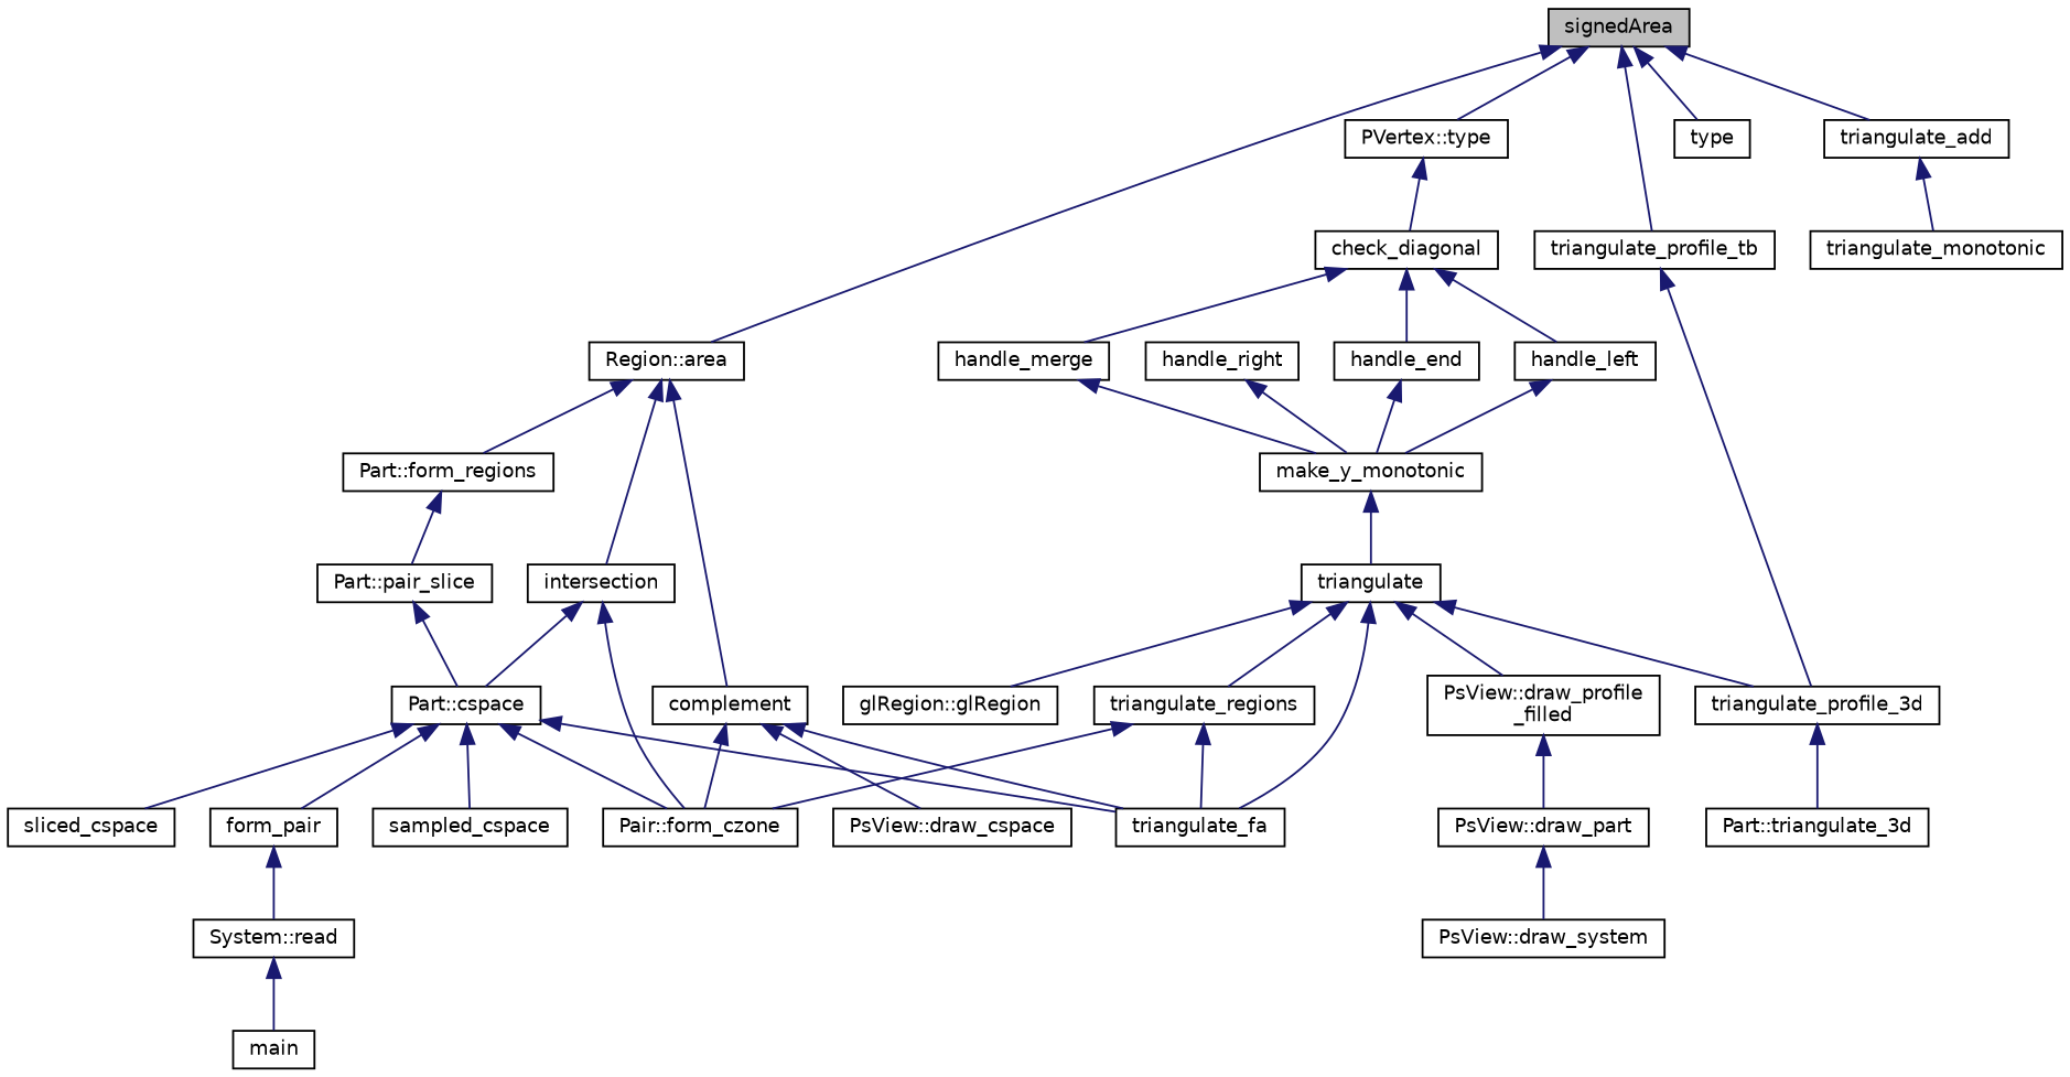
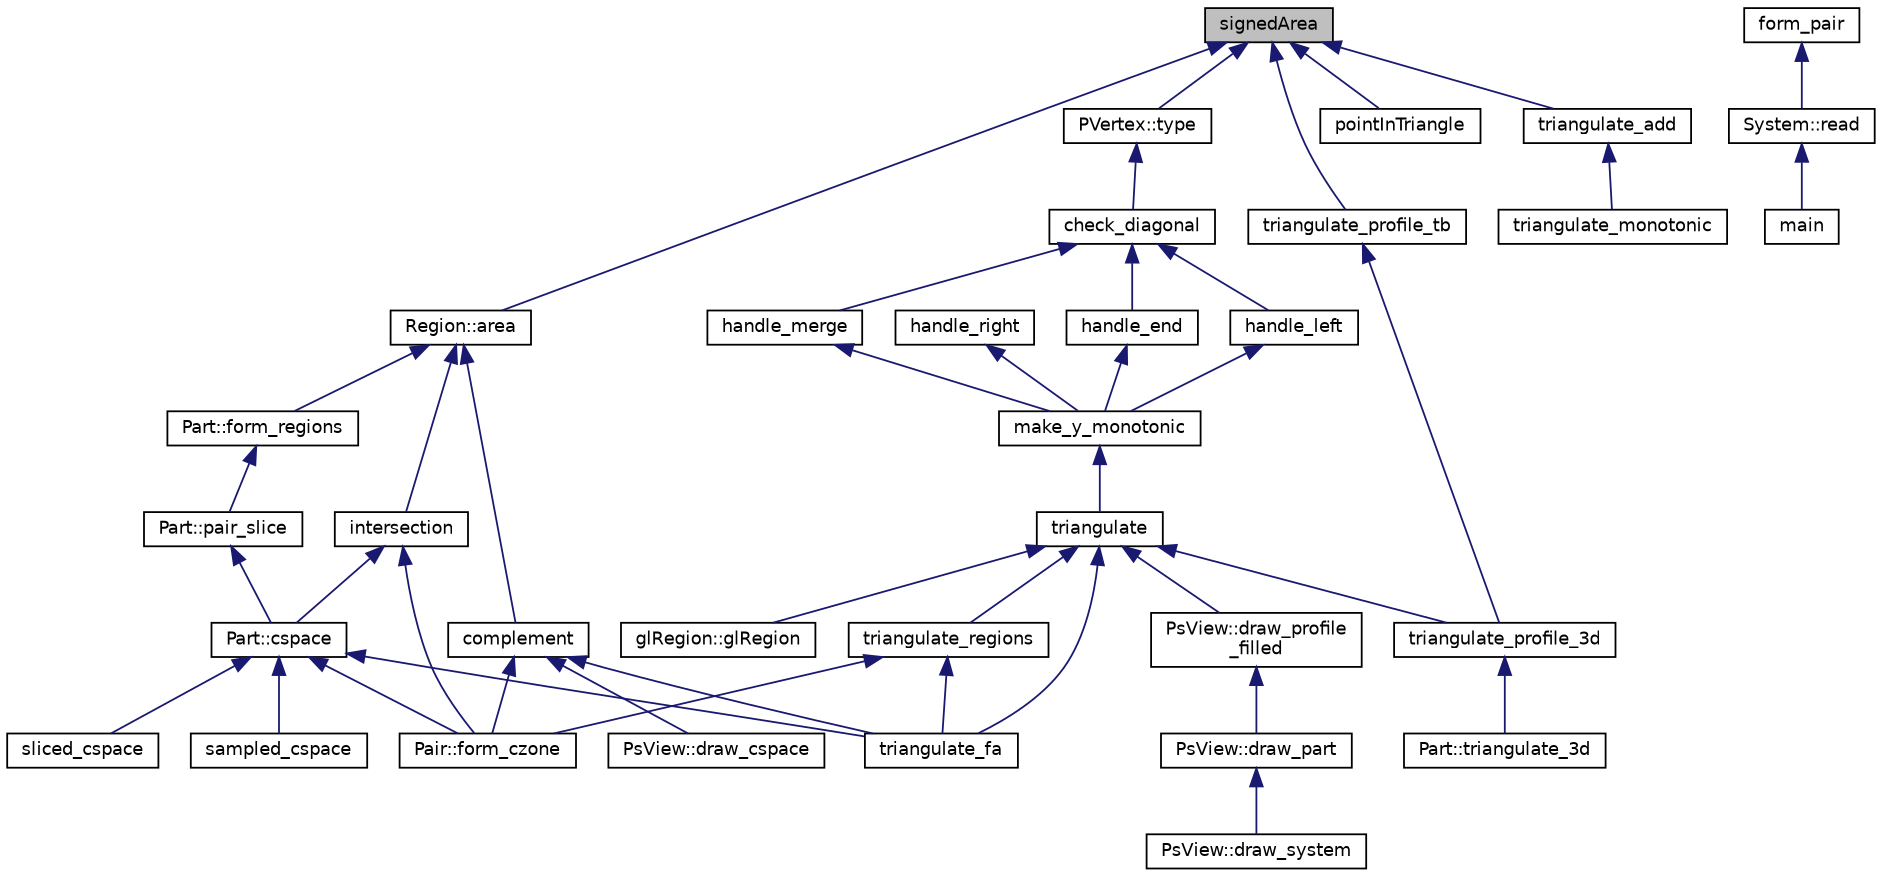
  digraph {
    rankdir=TB
    node [color=black fillcolor=white fontname=Helvetica fontsize=10 shape=record style=filled]
    edge [color=midnightblue dir=back fontname=Helvetica fontsize=10 labelfontname=Helvetica labelfontsize=10 style=solid]
    n1 [fillcolor=grey75 fontcolor=black height=0.2 label=signedArea width=0.4]
    n2 [height=0.2 label="Region::area" width=0.4]
-   n3 [height=0.2 label=type width=0.4]
+   n3 [height=0.2 label=pointInTriangle width=0.4]
    n4 [height=0.2 label=triangulate_add width=0.4]
    n5 [height=0.2 label=triangulate_profile_tb width=0.4]
    n6 [height=0.2 label="PVertex::type" width=0.4]
    n7 [height=0.2 label=complement width=0.4]
    n8 [height=0.2 label="Part::form_regions" width=0.4]
    n9 [height=0.2 label=intersection width=0.4]
    n10 [height=0.2 label=triangulate_monotonic width=0.4]
    n11 [height=0.2 label=triangulate_profile_3d width=0.4]
    n12 [height=0.2 label=check_diagonal width=0.4]
    n13 [height=0.2 label="PsView::draw_cspace" width=0.4]
    n14 [height=0.2 label="Pair::form_czone" width=0.4]
    n15 [height=0.2 label=triangulate_fa width=0.4]
    n16 [height=0.2 label="Part::pair_slice" width=0.4]
    n17 [height=0.2 label="Part::cspace" width=0.4]
    n18 [height=0.2 label=form_pair width=0.4]
    n19 [height=0.2 label=sampled_cspace width=0.4]
    n20 [height=0.2 label=sliced_cspace width=0.4]
    n21 [height=0.2 label="System::read" width=0.4]
    n22 [height=0.2 label=main width=0.4]
    n23 [height=0.2 label="Part::triangulate_3d" width=0.4]
    n24 [height=0.2 label=handle_end width=0.4]
    n25 [height=0.2 label=handle_left width=0.4]
    n26 [height=0.2 label=handle_merge width=0.4]
    n27 [height=0.2 label=make_y_monotonic width=0.4]
    n28 [height=0.2 label=triangulate width=0.4]
    n29 [height=0.2 label=handle_right width=0.4]
    n30 [height=0.2 label="PsView::draw_profile\l_filled" width=0.4]
    n31 [height=0.2 label="glRegion::glRegion" width=0.4]
    n32 [height=0.2 label=triangulate_regions width=0.4]
    n33 [height=0.2 label="PsView::draw_part" width=0.4]
    n34 [height=0.2 label="PsView::draw_system" width=0.4]
    n1 -> n2
    n1 -> n3
    n1 -> n4
    n1 -> n5
    n1 -> n6
    n2 -> n7
    n2 -> n8
    n2 -> n9
    n4 -> n10
    n5 -> n11
    n6 -> n12
    n7 -> n13
    n7 -> n14
    n7 -> n15
    n8 -> n16
    n9 -> n14
    n9 -> n17
    n11 -> n23
    n12 -> n24
    n12 -> n25
    n12 -> n26
    n16 -> n17
    n17 -> n14
    n17 -> n15
-   n17 -> n18
    n17 -> n19
    n17 -> n20
    n18 -> n21
    n21 -> n22
    n24 -> n27
    n25 -> n27
    n26 -> n27
    n27 -> n28
    n28 -> n11
    n28 -> n15
    n28 -> n30
    n28 -> n31
    n28 -> n32
    n29 -> n27
    n30 -> n33
    n32 -> n14
    n32 -> n15
    n33 -> n34
  }
